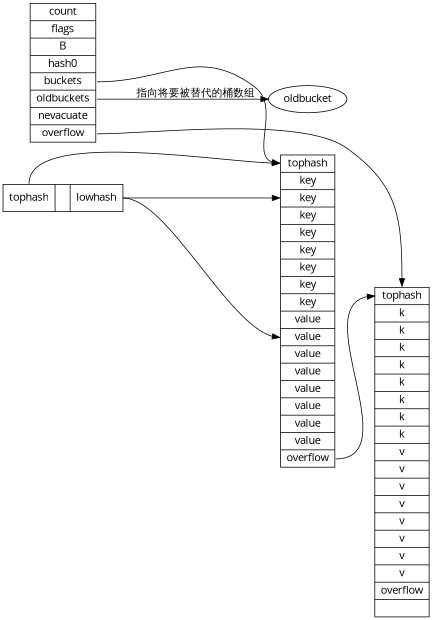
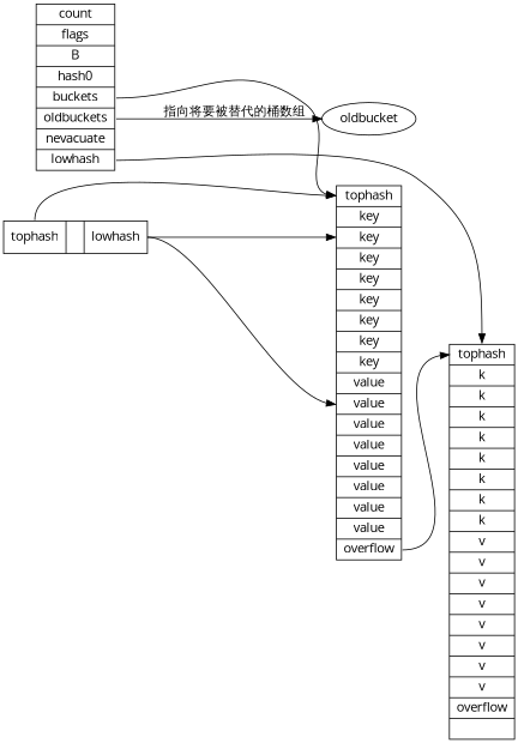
  digraph {
    rankdir=LR
    fontname="Open Sans"
    node [shape=record fontname="Open Sans"]
    edge [headport=top tailport=o fontname="Open Sans"]
-   n1 [label="count|flags|B|hash0|<b>buckets|<old>oldbuckets|nevacuate|<o>overflow"]
+   n1 [label="count|flags|B|hash0|<b>buckets|<old>oldbuckets|nevacuate|<o>lowhash"]
    n2 [label="<top> tophash|key|<k>key|key|key|key|key|key|key|value|<v> value|value|value|value|value|value|value|<o> overflow"]
    n3 [label="<o> tophash|k|k|k|k|k|k|k|k|v|v|v|v|v|v|v|v|overflow|"]
    oldbucket [shape=""]
    n5 [label="{<top> tophash| |<low> lowhash}"]
    n1 -> n2 [tailport=b]
    n1 -> n3 [headport=o]
    n1 -> oldbucket [label="指向将要被替代的桶数组" tailport=old headport=""]
    n2 -> n3 [headport=o]
    n5 -> n2 [headport=k tailport=low]
    n5 -> n2 [headport=v tailport=low]
    n5 -> n2 [tailport=top]
  }
